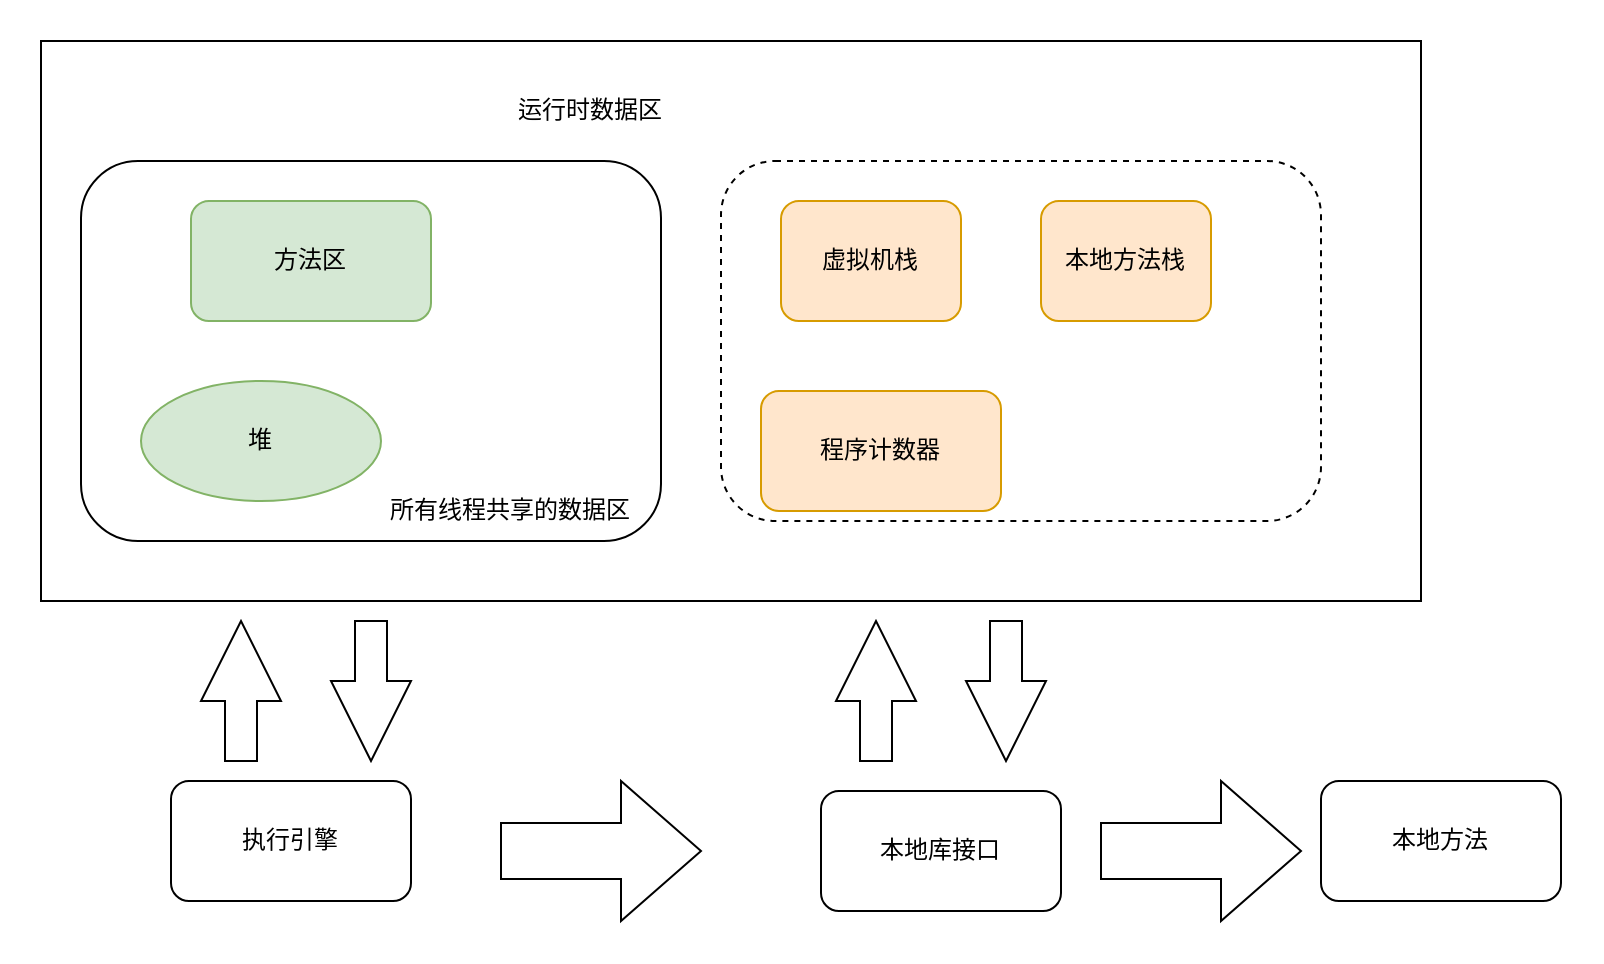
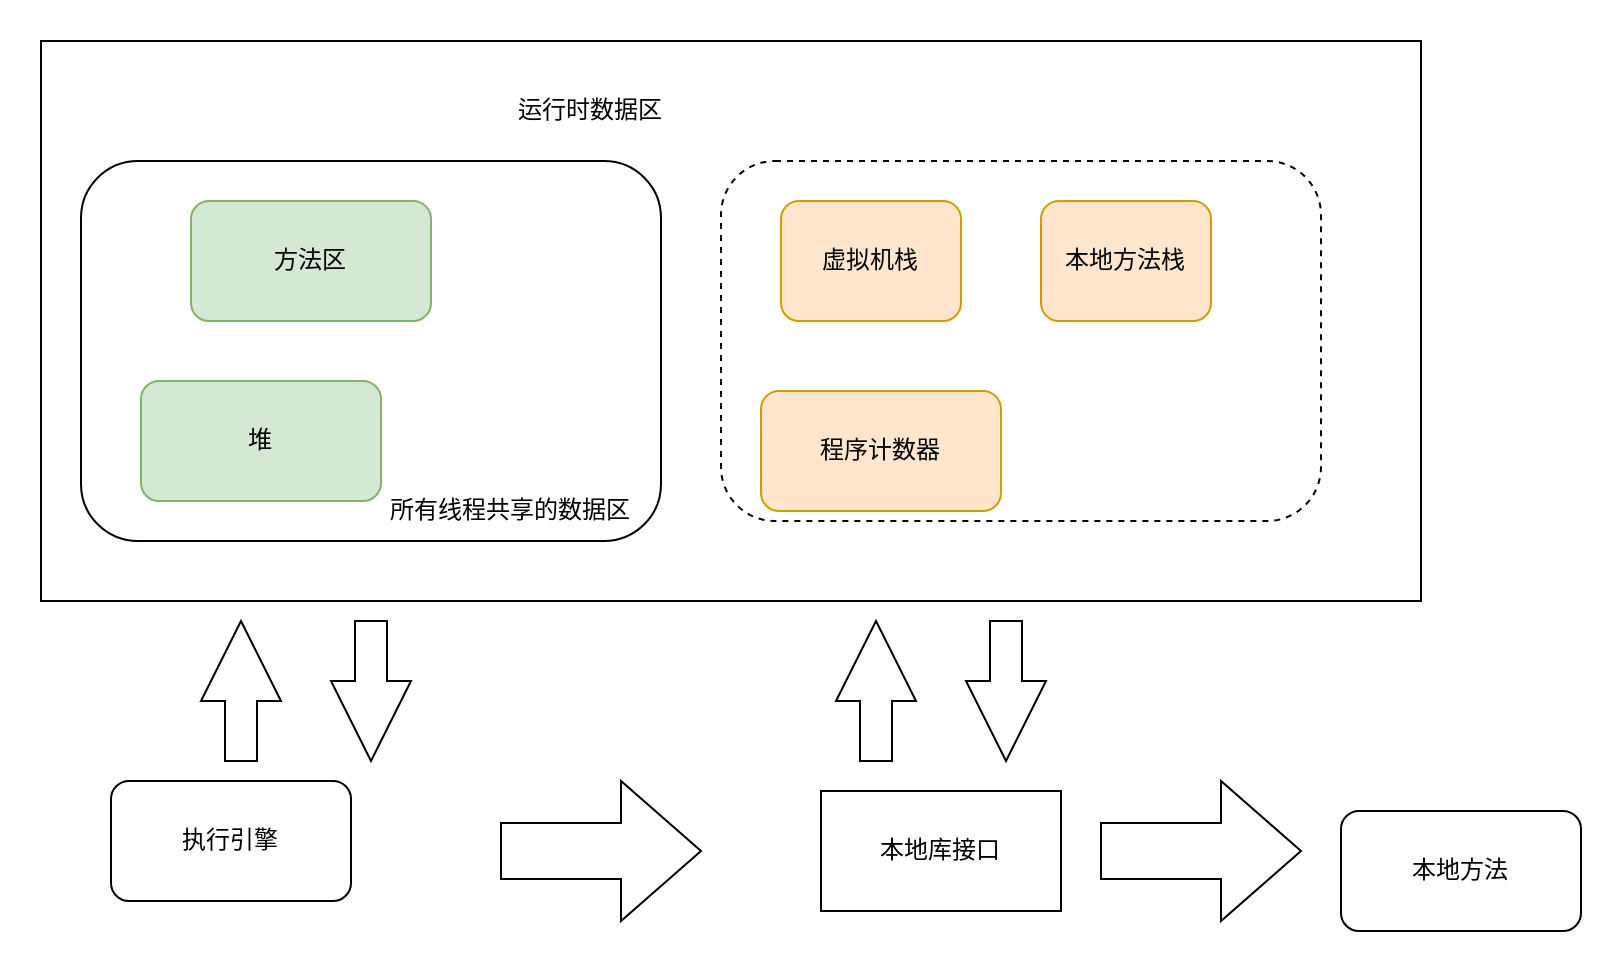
  <mxCell id="0" />
  <mxCell id="1" parent="0" />
  <mxCell id="2" value="" style="rounded=1;whiteSpace=wrap;html=1;dashed=1;" vertex="1" parent="1"><mxGeometry x="30" y="70" width="210" height="200" as="geometry" /></mxCell>
  <mxCell id="3" value="" style="rounded=0;whiteSpace=wrap;html=1;" vertex="1" parent="1"><mxGeometry x="20" y="20" width="690" height="280" as="geometry" /></mxCell>
  <mxCell id="4" value="" style="rounded=1;whiteSpace=wrap;html=1;dashed=1;" vertex="1" parent="1"><mxGeometry x="360" y="80" width="300" height="180" as="geometry" /></mxCell>
  <mxCell id="5" value="" style="rounded=1;whiteSpace=wrap;html=1;fillColor=default;" vertex="1" parent="1"><mxGeometry x="40" y="80" width="290" height="190" as="geometry" /></mxCell>
- <mxCell id="6" value="堆" style="ellipse;whiteSpace=wrap;html=1;fillColor=#d5e8d4;strokeColor=#82b366;" vertex="1" parent="1"><mxGeometry x="70" y="190" width="120" height="60" as="geometry" /></mxCell>
+ <mxCell id="6" value="堆" style="rounded=1;whiteSpace=wrap;html=1;fillColor=#d5e8d4;strokeColor=#82b366;" vertex="1" parent="1"><mxGeometry x="70" y="190" width="120" height="60" as="geometry" /></mxCell>
  <mxCell id="7" value="方法区" style="rounded=1;whiteSpace=wrap;html=1;fillColor=#d5e8d4;strokeColor=#82b366;" vertex="1" parent="1"><mxGeometry x="95" y="100" width="120" height="60" as="geometry" /></mxCell>
  <mxCell id="8" value="虚拟机栈" style="rounded=1;whiteSpace=wrap;html=1;fillColor=#ffe6cc;strokeColor=#d79b00;" vertex="1" parent="1"><mxGeometry x="390" y="100" width="90" height="60" as="geometry" /></mxCell>
  <mxCell id="9" value="本地方法栈" style="rounded=1;whiteSpace=wrap;html=1;fillColor=#ffe6cc;strokeColor=#d79b00;" vertex="1" parent="1"><mxGeometry x="520" y="100" width="85" height="60" as="geometry" /></mxCell>
  <mxCell id="10" value="程序计数器" style="rounded=1;whiteSpace=wrap;html=1;fillColor=#ffe6cc;strokeColor=#d79b00;" vertex="1" parent="1"><mxGeometry x="380" y="195" width="120" height="60" as="geometry" /></mxCell>
  <mxCell id="11" value="运行时数据区" style="text;strokeColor=none;align=center;fillColor=none;html=1;verticalAlign=middle;whiteSpace=wrap;rounded=0;" vertex="1" parent="1"><mxGeometry x="160" y="30" width="270" height="50" as="geometry" /></mxCell>
  <mxCell id="12" value="所有线程共享的数据区" style="text;strokeColor=none;align=center;fillColor=none;html=1;verticalAlign=middle;whiteSpace=wrap;rounded=0;" vertex="1" parent="1"><mxGeometry x="190" y="240" width="130" height="30" as="geometry" /></mxCell>
- <mxCell id="13" value="执行引擎" style="rounded=1;whiteSpace=wrap;html=1;" vertex="1" parent="1"><mxGeometry x="85" y="390" width="120" height="60" as="geometry" /></mxCell>
+ <mxCell id="13" value="执行引擎" style="rounded=1;whiteSpace=wrap;html=1;" vertex="1" parent="1"><mxGeometry x="55" y="390" width="120" height="60" as="geometry" /></mxCell>
  <mxCell id="14" value="" style="html=1;shadow=0;dashed=0;align=center;verticalAlign=middle;shape=mxgraph.arrows2.arrow;dy=0.6;dx=40;direction=north;notch=0;" vertex="1" parent="1"><mxGeometry x="100" y="310" width="40" height="70" as="geometry" /></mxCell>
  <mxCell id="15" value="" style="html=1;shadow=0;dashed=0;align=center;verticalAlign=middle;shape=mxgraph.arrows2.arrow;dy=0.6;dx=40;direction=south;notch=0;" vertex="1" parent="1"><mxGeometry x="165" y="310" width="40" height="70" as="geometry" /></mxCell>
  <mxCell id="16" value="" style="html=1;shadow=0;dashed=0;align=center;verticalAlign=middle;shape=mxgraph.arrows2.arrow;dy=0.6;dx=40;notch=0;" vertex="1" parent="1"><mxGeometry x="250" y="390" width="100" height="70" as="geometry" /></mxCell>
- <mxCell id="17" value="本地库接口" style="rounded=1;whiteSpace=wrap;html=1;" vertex="1" parent="1"><mxGeometry x="410" y="395" width="120" height="60" as="geometry" /></mxCell>
+ <mxCell id="17" value="本地库接口" style="whiteSpace=wrap;html=1;rounded=0;" vertex="1" parent="1"><mxGeometry x="410" y="395" width="120" height="60" as="geometry" /></mxCell>
  <mxCell id="18" value="" style="html=1;shadow=0;dashed=0;align=center;verticalAlign=middle;shape=mxgraph.arrows2.arrow;dy=0.6;dx=40;direction=north;notch=0;" vertex="1" parent="1"><mxGeometry x="417.5" y="310" width="40" height="70" as="geometry" /></mxCell>
  <mxCell id="19" value="" style="html=1;shadow=0;dashed=0;align=center;verticalAlign=middle;shape=mxgraph.arrows2.arrow;dy=0.6;dx=40;direction=south;notch=0;" vertex="1" parent="1"><mxGeometry x="482.5" y="310" width="40" height="70" as="geometry" /></mxCell>
- <mxCell id="20" value="本地方法" style="rounded=1;whiteSpace=wrap;html=1;" vertex="1" parent="1"><mxGeometry x="660" y="390" width="120" height="60" as="geometry" /></mxCell>
+ <mxCell id="20" value="本地方法" style="rounded=1;whiteSpace=wrap;html=1;" vertex="1" parent="1"><mxGeometry x="670" y="405" width="120" height="60" as="geometry" /></mxCell>
  <mxCell id="21" value="" style="html=1;shadow=0;dashed=0;align=center;verticalAlign=middle;shape=mxgraph.arrows2.arrow;dy=0.6;dx=40;notch=0;" vertex="1" parent="1"><mxGeometry x="550" y="390" width="100" height="70" as="geometry" /></mxCell>
